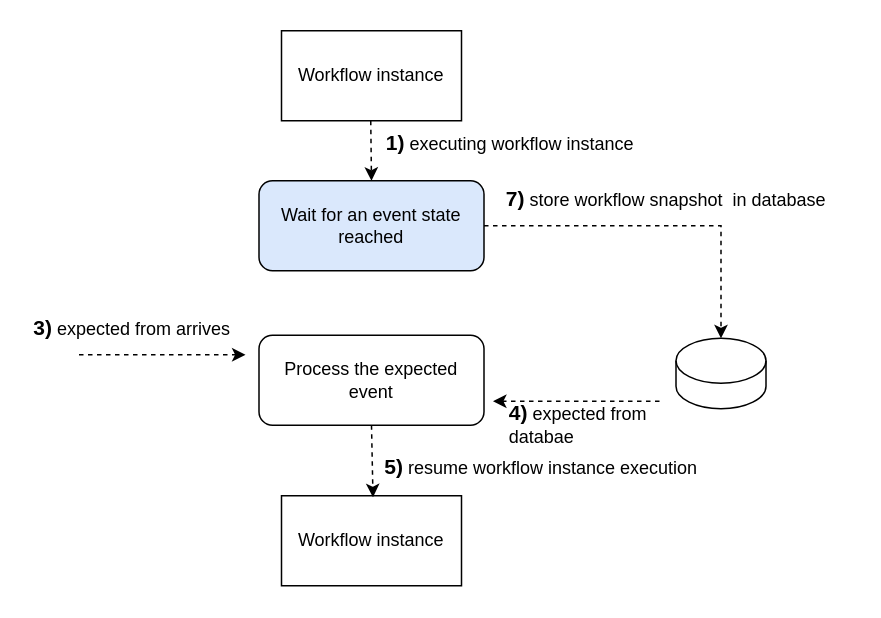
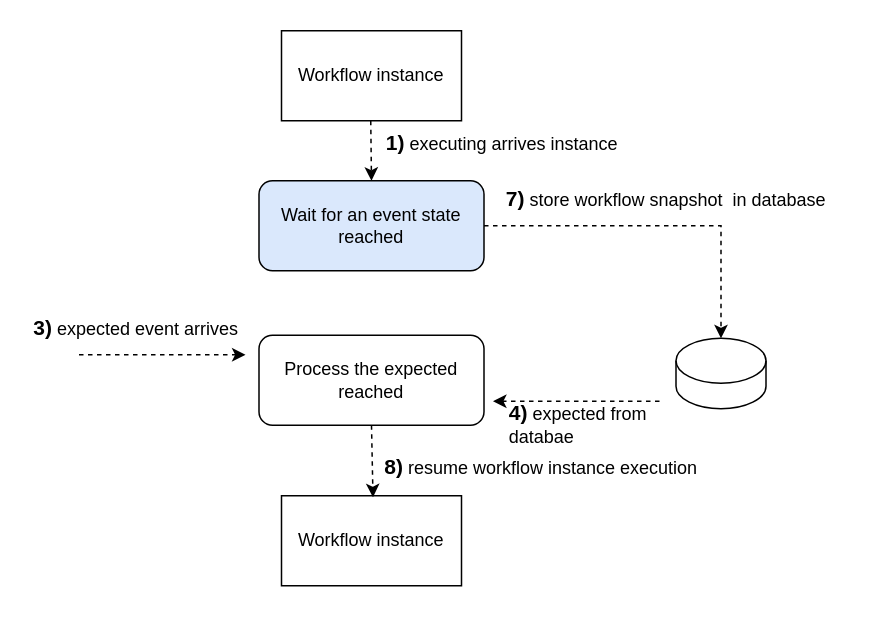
  <mxCell id="0" />
  <mxCell id="1" parent="0" />
  <mxCell id="2" value="Wait for an event state reached" style="rounded=1;whiteSpace=wrap;html=1;fillColor=#dae8fc;" parent="1" vertex="1"><mxGeometry x="172" y="120" width="150" height="60" as="geometry" /></mxCell>
  <mxCell id="3" value="" style="shape=cylinder3;whiteSpace=wrap;html=1;boundedLbl=1;backgroundOutline=1;size=15;" parent="1" vertex="1"><mxGeometry x="450" y="225" width="60" height="47" as="geometry" /></mxCell>
  <mxCell id="4" value="" style="endArrow=classic;html=1;rounded=0;entryX=0.5;entryY=0;entryDx=0;entryDy=0;entryPerimeter=0;dashed=1;exitX=1;exitY=0.5;exitDx=0;exitDy=0;" parent="1" source="2" target="3" edge="1"><mxGeometry width="50" height="50" relative="1" as="geometry"><mxPoint x="437" y="100" as="sourcePoint" /><mxPoint x="436.5" y="144" as="targetPoint" /><Array as="points"><mxPoint x="480" y="150" /></Array></mxGeometry></mxCell>
  <mxCell id="5" value="" style="endArrow=classic;html=1;rounded=0;dashed=1;" parent="1" edge="1"><mxGeometry width="50" height="50" relative="1" as="geometry"><mxPoint x="52" y="236" as="sourcePoint" /><mxPoint x="163" y="236" as="targetPoint" /></mxGeometry></mxCell>
  <mxCell id="6" value="" style="endArrow=classic;html=1;rounded=0;entryX=0.5;entryY=0;entryDx=0;entryDy=0;dashed=1;" parent="1" target="2" edge="1"><mxGeometry width="50" height="50" relative="1" as="geometry"><mxPoint x="246.5" y="80" as="sourcePoint" /><mxPoint x="246.5" y="134" as="targetPoint" /></mxGeometry></mxCell>
  <mxCell id="7" value="&lt;b&gt;&lt;font style=&quot;font-size: 14px;&quot;&gt;7)&lt;/font&gt;&lt;/b&gt; store workflow snapshot&amp;nbsp; in database" style="text;html=1;strokeColor=none;fillColor=none;align=left;verticalAlign=middle;whiteSpace=wrap;rounded=0;" parent="1" vertex="1"><mxGeometry x="335" y="120" width="230" height="24" as="geometry" /></mxCell>
- <mxCell id="8" value="Process the expected event" style="rounded=1;whiteSpace=wrap;html=1;" parent="1" vertex="1"><mxGeometry x="172" y="223" width="150" height="60" as="geometry" /></mxCell>
+ <mxCell id="8" value="Process the expected reached" style="rounded=1;whiteSpace=wrap;html=1;" parent="1" vertex="1"><mxGeometry x="172" y="223" width="150" height="60" as="geometry" /></mxCell>
  <mxCell id="9" value="Workflow instance" style="rounded=0;whiteSpace=wrap;html=1;" parent="1" vertex="1"><mxGeometry x="187" y="20" width="120" height="60" as="geometry" /></mxCell>
- <mxCell id="10" value="&lt;font style=&quot;font-size: 14px;&quot;&gt;&lt;b&gt;3)&lt;/b&gt;&lt;/font&gt; expected from arrives" style="text;html=1;strokeColor=none;fillColor=none;align=left;verticalAlign=middle;whiteSpace=wrap;rounded=0;" parent="1" vertex="1"><mxGeometry x="20" y="203" width="175" height="30" as="geometry" /></mxCell>
+ <mxCell id="10" value="&lt;font style=&quot;font-size: 14px;&quot;&gt;&lt;b&gt;3)&lt;/b&gt;&lt;/font&gt; expected event arrives" style="text;html=1;strokeColor=none;fillColor=none;align=left;verticalAlign=middle;whiteSpace=wrap;rounded=0;" parent="1" vertex="1"><mxGeometry x="20" y="203" width="175" height="30" as="geometry" /></mxCell>
  <mxCell id="11" value="" style="endArrow=classic;html=1;rounded=0;dashed=1;" parent="1" edge="1"><mxGeometry width="50" height="50" relative="1" as="geometry"><mxPoint x="439" y="267" as="sourcePoint" /><mxPoint x="328" y="267" as="targetPoint" /></mxGeometry></mxCell>
  <mxCell id="12" value="&lt;b&gt;&lt;font style=&quot;font-size: 14px;&quot;&gt;4)&lt;/font&gt;&lt;/b&gt;&amp;nbsp;expected from databae&amp;nbsp;" style="text;html=1;strokeColor=none;fillColor=none;align=left;verticalAlign=middle;whiteSpace=wrap;rounded=0;" parent="1" vertex="1"><mxGeometry x="337" y="270" width="140" height="24" as="geometry" /></mxCell>
  <mxCell id="13" value="Workflow instance" style="rounded=0;whiteSpace=wrap;html=1;" parent="1" vertex="1"><mxGeometry x="187" y="330" width="120" height="60" as="geometry" /></mxCell>
  <mxCell id="14" value="" style="endArrow=classic;html=1;rounded=0;entryX=0.5;entryY=0;entryDx=0;entryDy=0;dashed=1;exitX=0.5;exitY=1;exitDx=0;exitDy=0;" parent="1" source="8" edge="1"><mxGeometry width="50" height="50" relative="1" as="geometry"><mxPoint x="247.5" y="291" as="sourcePoint" /><mxPoint x="248" y="331" as="targetPoint" /></mxGeometry></mxCell>
- <mxCell id="15" value="&lt;b&gt;&lt;font style=&quot;font-size: 14px;&quot;&gt;5)&lt;/font&gt;&lt;/b&gt;&amp;nbsp;resume workflow instance execution" style="text;html=1;strokeColor=none;fillColor=none;align=left;verticalAlign=middle;whiteSpace=wrap;rounded=0;" parent="1" vertex="1"><mxGeometry x="254" y="299" width="230" height="24" as="geometry" /></mxCell>
- <mxCell id="16" value="&lt;b&gt;&lt;font style=&quot;font-size: 14px;&quot;&gt;1)&lt;/font&gt;&lt;/b&gt;&amp;nbsp;executing workflow instance&amp;nbsp;" style="text;html=1;strokeColor=none;fillColor=none;align=left;verticalAlign=middle;whiteSpace=wrap;rounded=0;" vertex="1" parent="1"><mxGeometry x="255" y="83" width="184" height="24" as="geometry" /></mxCell>
+ <mxCell id="15" value="&lt;b&gt;&lt;font style=&quot;font-size: 14px;&quot;&gt;8)&lt;/font&gt;&lt;/b&gt;&amp;nbsp;resume workflow instance execution" style="text;html=1;strokeColor=none;fillColor=none;align=left;verticalAlign=middle;whiteSpace=wrap;rounded=0;" parent="1" vertex="1"><mxGeometry x="254" y="299" width="230" height="24" as="geometry" /></mxCell>
+ <mxCell id="16" value="&lt;b&gt;&lt;font style=&quot;font-size: 14px;&quot;&gt;1)&lt;/font&gt;&lt;/b&gt;&amp;nbsp;executing arrives instance&amp;nbsp;" style="text;html=1;strokeColor=none;fillColor=none;align=left;verticalAlign=middle;whiteSpace=wrap;rounded=0;" vertex="1" parent="1"><mxGeometry x="255" y="83" width="184" height="24" as="geometry" /></mxCell>
